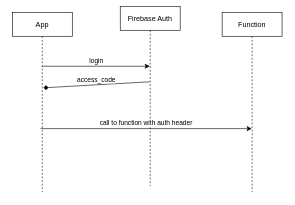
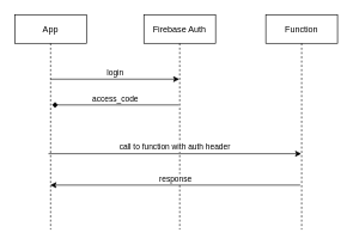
  <mxCell id="0" />
  <mxCell id="1" parent="0" />
  <mxCell id="2" value="App" style="shape=umlLifeline;perimeter=lifelinePerimeter;container=1;collapsible=0;recursiveResize=0;rounded=0;shadow=0;strokeWidth=1;" parent="1" vertex="1"><mxGeometry x="20" y="20" width="100" height="300" as="geometry" /></mxCell>
- <mxCell id="3" value="Firebase Auth" style="shape=umlLifeline;perimeter=lifelinePerimeter;container=1;collapsible=0;recursiveResize=0;rounded=0;shadow=0;strokeWidth=1;" parent="1" vertex="1"><mxGeometry x="200" y="10" width="100" height="300" as="geometry" /></mxCell>
+ <mxCell id="3" value="Firebase Auth" style="shape=umlLifeline;perimeter=lifelinePerimeter;container=1;collapsible=0;recursiveResize=0;rounded=0;shadow=0;strokeWidth=1;" parent="1" vertex="1"><mxGeometry x="200" y="20" width="100" height="300" as="geometry" /></mxCell>
  <mxCell id="4" value="Function" style="shape=umlLifeline;perimeter=lifelinePerimeter;container=1;collapsible=0;recursiveResize=0;rounded=0;shadow=0;strokeWidth=1;" vertex="1" parent="1"><mxGeometry x="370" y="20" width="100" height="300" as="geometry" /></mxCell>
  <mxCell id="5" value="login" style="endArrow=classic;html=1;verticalAlign=bottom;labelPosition=center;verticalLabelPosition=top;align=center;" edge="1" parent="1" target="3"><mxGeometry width="50" height="50" relative="1" as="geometry"><mxPoint x="70" y="110" as="sourcePoint" /><mxPoint x="120" y="60" as="targetPoint" /></mxGeometry></mxCell>
  <mxCell id="6" value="call to function with auth header" style="endArrow=classic;html=1;verticalAlign=bottom;labelPosition=center;verticalLabelPosition=top;align=center;exitX=0.47;exitY=0.587;exitDx=0;exitDy=0;exitPerimeter=0;" edge="1" parent="1"><mxGeometry width="50" height="50" relative="1" as="geometry"><mxPoint x="67" y="214.1" as="sourcePoint" /><mxPoint x="419.5" y="214.1" as="targetPoint" /></mxGeometry></mxCell>
  <mxCell id="7" value="access_code" style="endArrow=diamond;html=1;verticalAlign=bottom;labelPosition=center;verticalLabelPosition=top;align=center;exitX=0.49;exitY=0.42;exitDx=0;exitDy=0;exitPerimeter=0;entryX=0.52;entryY=0.42;entryDx=0;entryDy=0;entryPerimeter=0;" edge="1" parent="1" source="3" target="2"><mxGeometry width="50" height="50" relative="1" as="geometry"><mxPoint x="80" y="120" as="sourcePoint" /><mxPoint x="71" y="181" as="targetPoint" /></mxGeometry></mxCell>
+ <mxCell id="8" value="response" style="endArrow=classic;html=1;verticalAlign=bottom;labelPosition=center;verticalLabelPosition=top;align=center;exitX=0.48;exitY=0.793;exitDx=0;exitDy=0;exitPerimeter=0;" edge="1" parent="1" source="4" target="2"><mxGeometry width="50" height="50" relative="1" as="geometry"><mxPoint x="259" y="156" as="sourcePoint" /><mxPoint x="82" y="156" as="targetPoint" /></mxGeometry></mxCell>
